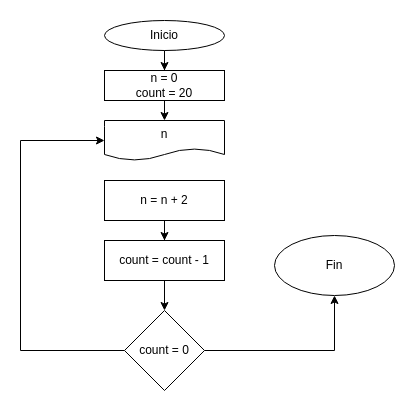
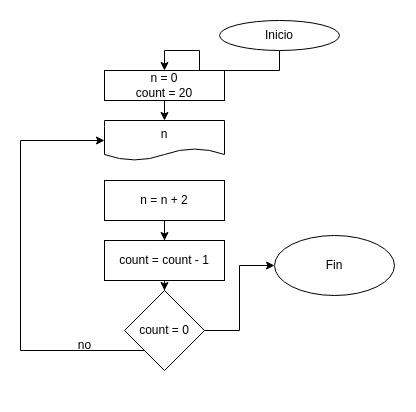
  <mxCell id="0" />
  <mxCell id="1" parent="0" />
  <mxCell id="2" value="" style="edgeStyle=orthogonalEdgeStyle;rounded=0;orthogonalLoop=1;jettySize=auto;html=1;" edge="1" parent="1" source="3" target="9"><mxGeometry relative="1" as="geometry" /></mxCell>
- <mxCell id="3" value="Inicio" style="ellipse;whiteSpace=wrap;html=1;" vertex="1" parent="1"><mxGeometry x="104" y="20" width="120" height="30" as="geometry" /></mxCell>
+ <mxCell id="3" value="Inicio" style="ellipse;whiteSpace=wrap;html=1;" vertex="1" parent="1"><mxGeometry x="219" y="20" width="120" height="30" as="geometry" /></mxCell>
  <mxCell id="4" value="n" style="shape=document;whiteSpace=wrap;html=1;boundedLbl=1;" vertex="1" parent="1"><mxGeometry x="104" y="120" width="120" height="40" as="geometry" /></mxCell>
  <mxCell id="5" value="" style="edgeStyle=orthogonalEdgeStyle;rounded=0;orthogonalLoop=1;jettySize=auto;html=1;" edge="1" parent="1" source="6" target="8"><mxGeometry relative="1" as="geometry" /></mxCell>
  <mxCell id="6" value="n = n + 2" style="whiteSpace=wrap;html=1;" vertex="1" parent="1"><mxGeometry x="104" y="180" width="120" height="40" as="geometry" /></mxCell>
  <mxCell id="7" value="" style="edgeStyle=orthogonalEdgeStyle;rounded=0;orthogonalLoop=1;jettySize=auto;html=1;" edge="1" parent="1" source="8" target="13"><mxGeometry relative="1" as="geometry" /></mxCell>
  <mxCell id="8" value="count = count - 1" style="whiteSpace=wrap;html=1;" vertex="1" parent="1"><mxGeometry x="104" y="240" width="120" height="40" as="geometry" /></mxCell>
  <mxCell id="9" value="n = 0&lt;br&gt;count = 20" style="rounded=0;whiteSpace=wrap;html=1;" vertex="1" parent="1"><mxGeometry x="104" y="70" width="120" height="30" as="geometry" /></mxCell>
  <mxCell id="10" value="" style="edgeStyle=orthogonalEdgeStyle;rounded=0;orthogonalLoop=1;jettySize=auto;html=1;exitX=0.5;exitY=1;exitDx=0;exitDy=0;entryX=0.5;entryY=0;entryDx=0;entryDy=0;" edge="1" parent="1" source="9" target="4"><mxGeometry relative="1" as="geometry"><mxPoint x="164" y="120" as="sourcePoint" /><mxPoint x="163.76" y="150" as="targetPoint" /><Array as="points" /></mxGeometry></mxCell>
  <mxCell id="11" style="edgeStyle=orthogonalEdgeStyle;rounded=0;orthogonalLoop=1;jettySize=auto;html=1;entryX=0;entryY=0.5;entryDx=0;entryDy=0;" edge="1" parent="1" source="13" target="4"><mxGeometry relative="1" as="geometry"><mxPoint x="-30" y="120" as="targetPoint" /><Array as="points"><mxPoint x="20" y="350" /><mxPoint x="20" y="140" /></Array></mxGeometry></mxCell>
  <mxCell id="12" value="" style="edgeStyle=orthogonalEdgeStyle;rounded=0;orthogonalLoop=1;jettySize=auto;html=1;" edge="1" parent="1" source="13" target="15"><mxGeometry relative="1" as="geometry" /></mxCell>
- <mxCell id="13" value="count = 0" style="rhombus;whiteSpace=wrap;html=1;" vertex="1" parent="1"><mxGeometry x="124" y="310" width="80" height="80" as="geometry" /></mxCell>
+ <mxCell id="13" value="count = 0" style="rhombus;whiteSpace=wrap;html=1;" vertex="1" parent="1"><mxGeometry x="124" y="290" width="80" height="80" as="geometry" /></mxCell>
+ <mxCell id="14" value="no" style="text;html=1;align=center;verticalAlign=middle;resizable=0;points=[];autosize=1;strokeColor=none;fillColor=none;" vertex="1" parent="1"><mxGeometry x="64" y="330" width="40" height="30" as="geometry" /></mxCell>
  <mxCell id="15" value="Fin" style="ellipse;whiteSpace=wrap;html=1;" vertex="1" parent="1"><mxGeometry x="274" y="235" width="120" height="60" as="geometry" /></mxCell>
